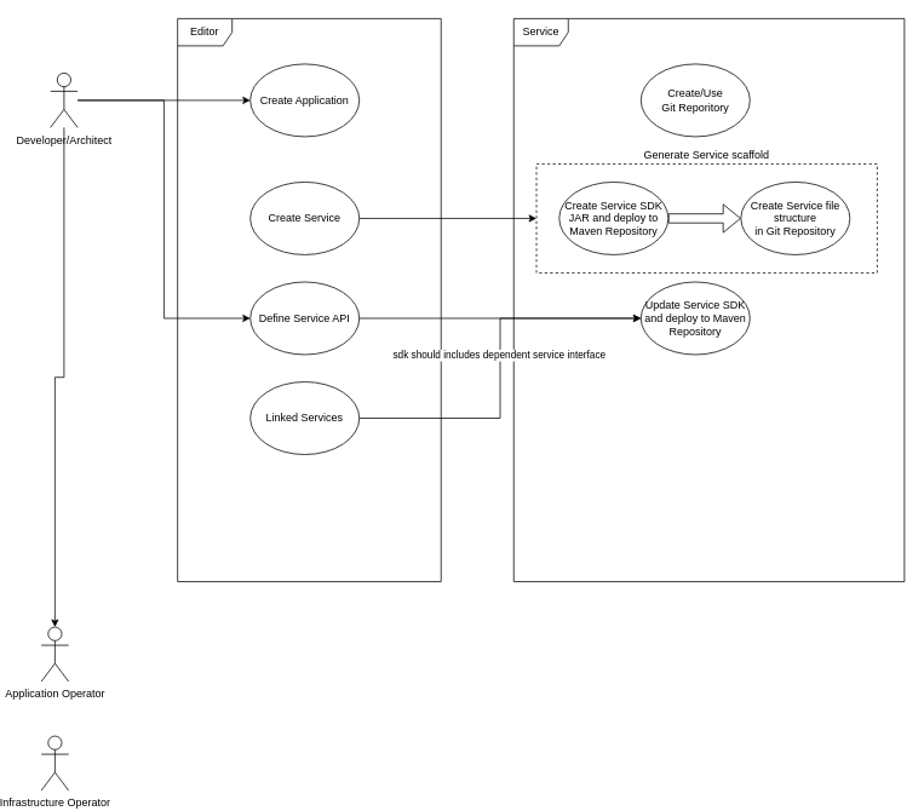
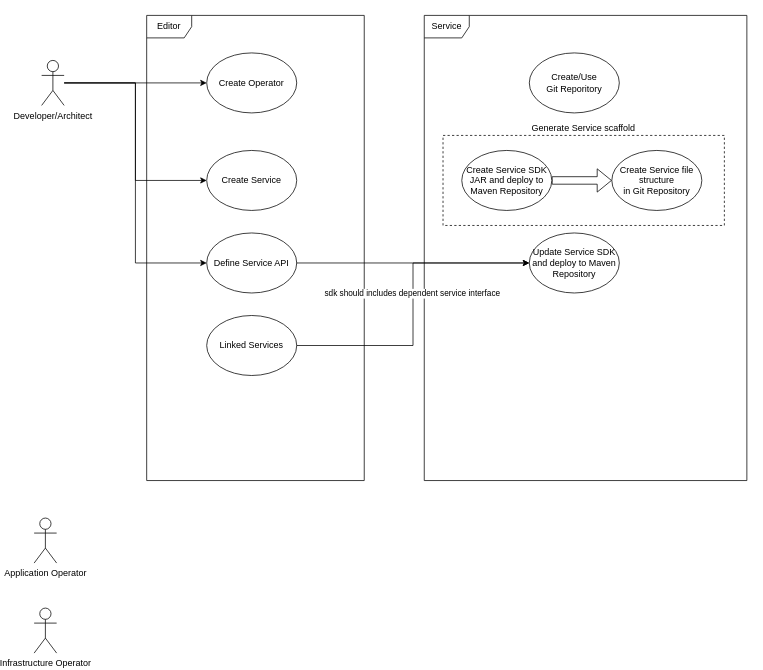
  <mxCell id="0" />
  <mxCell id="1" parent="0" />
  <mxCell id="2" value="Service" style="shape=umlFrame;whiteSpace=wrap;html=1;" vertex="1" parent="1"><mxGeometry x="540" y="20" width="430" height="620" as="geometry" /></mxCell>
  <mxCell id="3" value="Generate Service scaffold" style="rounded=0;whiteSpace=wrap;fillColor=none;dashed=1;align=center;labelPosition=center;verticalLabelPosition=top;verticalAlign=bottom;html=1;horizontal=1;" vertex="1" parent="1"><mxGeometry x="565" y="180" width="375" height="120" as="geometry" /></mxCell>
  <mxCell id="4" style="edgeStyle=orthogonalEdgeStyle;rounded=0;orthogonalLoop=1;jettySize=auto;html=1;" edge="1" parent="1" source="7" target="11"><mxGeometry relative="1" as="geometry" /></mxCell>
- <mxCell id="5" style="edgeStyle=orthogonalEdgeStyle;rounded=0;orthogonalLoop=1;jettySize=auto;html=1;" edge="1" parent="1" source="7" target="8"><mxGeometry relative="1" as="geometry" /></mxCell>
+ <mxCell id="5" style="edgeStyle=orthogonalEdgeStyle;rounded=0;orthogonalLoop=1;jettySize=auto;html=1;entryX=0;entryY=0.5;entryDx=0;entryDy=0;" edge="1" parent="1" source="7" target="14"><mxGeometry relative="1" as="geometry" /></mxCell>
  <mxCell id="6" style="edgeStyle=orthogonalEdgeStyle;rounded=0;orthogonalLoop=1;jettySize=auto;html=1;entryX=0;entryY=0.5;entryDx=0;entryDy=0;endArrow=classic;endFill=1;" edge="1" parent="1" source="7" target="19"><mxGeometry relative="1" as="geometry" /></mxCell>
  <mxCell id="7" value="Developer/Architect" style="shape=umlActor;verticalLabelPosition=bottom;verticalAlign=top;html=1;outlineConnect=0;" parent="1" vertex="1"><mxGeometry x="30" y="80" width="30" height="60" as="geometry" /></mxCell>
  <mxCell id="8" value="Application Operator" style="shape=umlActor;verticalLabelPosition=bottom;verticalAlign=top;html=1;outlineConnect=0;" parent="1" vertex="1"><mxGeometry x="20" y="690" width="30" height="60" as="geometry" /></mxCell>
  <mxCell id="9" value="Infrastructure Operator" style="shape=umlActor;verticalLabelPosition=bottom;verticalAlign=top;html=1;outlineConnect=0;" parent="1" vertex="1"><mxGeometry x="20" y="810" width="30" height="60" as="geometry" /></mxCell>
  <mxCell id="10" value="Editor" style="shape=umlFrame;whiteSpace=wrap;html=1;" parent="1" vertex="1"><mxGeometry x="170" y="20" width="290" height="620" as="geometry" /></mxCell>
- <mxCell id="11" value="Create Application" style="ellipse;whiteSpace=wrap;html=1;" vertex="1" parent="1"><mxGeometry x="250" y="70" width="120" height="80" as="geometry" /></mxCell>
+ <mxCell id="11" value="Create Operator" style="ellipse;whiteSpace=wrap;html=1;" vertex="1" parent="1"><mxGeometry x="250" y="70" width="120" height="80" as="geometry" /></mxCell>
  <mxCell id="12" value="Create/Use&lt;br&gt;Git Reporitory" style="ellipse;whiteSpace=wrap;html=1;" vertex="1" parent="1"><mxGeometry x="680" y="70" width="120" height="80" as="geometry" /></mxCell>
- <mxCell id="13" style="edgeStyle=orthogonalEdgeStyle;rounded=0;orthogonalLoop=1;jettySize=auto;html=1;endArrow=classic;endFill=1;" edge="1" parent="1" source="14" target="3"><mxGeometry relative="1" as="geometry" /></mxCell>
  <mxCell id="14" value="Create Service" style="ellipse;whiteSpace=wrap;html=1;" vertex="1" parent="1"><mxGeometry x="250" y="200" width="120" height="80" as="geometry" /></mxCell>
  <mxCell id="15" value="Create Service file structure&lt;br&gt;in Git Repository" style="ellipse;whiteSpace=wrap;html=1;" vertex="1" parent="1"><mxGeometry x="790" y="200" width="120" height="80" as="geometry" /></mxCell>
  <mxCell id="16" style="edgeStyle=orthogonalEdgeStyle;rounded=0;orthogonalLoop=1;jettySize=auto;html=1;entryX=0;entryY=0.5;entryDx=0;entryDy=0;shape=flexArrow;" edge="1" parent="1" source="17" target="15"><mxGeometry relative="1" as="geometry" /></mxCell>
  <mxCell id="17" value="Create Service SDK JAR and deploy to Maven Repository" style="ellipse;whiteSpace=wrap;html=1;" vertex="1" parent="1"><mxGeometry x="590" y="200" width="120" height="80" as="geometry" /></mxCell>
  <mxCell id="18" style="edgeStyle=orthogonalEdgeStyle;rounded=0;orthogonalLoop=1;jettySize=auto;html=1;endArrow=classic;endFill=1;" edge="1" parent="1" source="19" target="20"><mxGeometry relative="1" as="geometry"><mxPoint x="565" y="380" as="targetPoint" /></mxGeometry></mxCell>
  <mxCell id="19" value="Define Service API" style="ellipse;whiteSpace=wrap;html=1;fillColor=none;" vertex="1" parent="1"><mxGeometry x="250" y="310" width="120" height="80" as="geometry" /></mxCell>
  <mxCell id="20" value="Update Service SDK and deploy to Maven Repository" style="ellipse;whiteSpace=wrap;html=1;" vertex="1" parent="1"><mxGeometry x="680" y="310" width="120" height="80" as="geometry" /></mxCell>
  <mxCell id="21" style="edgeStyle=orthogonalEdgeStyle;rounded=0;orthogonalLoop=1;jettySize=auto;html=1;entryX=0;entryY=0.5;entryDx=0;entryDy=0;endArrow=classic;endFill=1;" edge="1" parent="1" source="23" target="20"><mxGeometry relative="1" as="geometry" /></mxCell>
  <mxCell id="22" value="sdk should includes dependent service interface" style="edgeLabel;html=1;align=center;verticalAlign=middle;resizable=0;points=[];" vertex="1" connectable="0" parent="21"><mxGeometry x="0.071" y="2" relative="1" as="geometry"><mxPoint as="offset" /></mxGeometry></mxCell>
  <mxCell id="23" value="Linked Services" style="ellipse;whiteSpace=wrap;html=1;fillColor=none;" vertex="1" parent="1"><mxGeometry x="250" y="420" width="120" height="80" as="geometry" /></mxCell>
